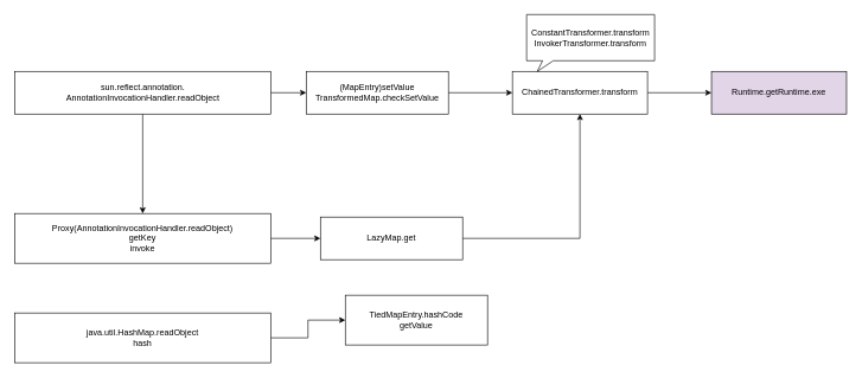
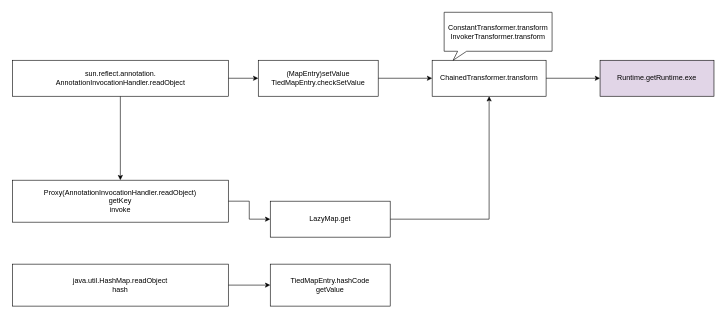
  <mxCell id="0" />
  <mxCell id="1" parent="0" />
  <mxCell id="2" value="Runtime.getRuntime.exe" style="rounded=0;whiteSpace=wrap;html=1;fillColor=#e1d5e7;" vertex="1" parent="1"><mxGeometry x="1000" y="100" width="190" height="60" as="geometry" /></mxCell>
  <mxCell id="3" style="edgeStyle=orthogonalEdgeStyle;rounded=0;orthogonalLoop=1;jettySize=auto;html=1;exitX=1;exitY=0.5;exitDx=0;exitDy=0;entryX=0;entryY=0.5;entryDx=0;entryDy=0;" edge="1" parent="1" source="4" target="2"><mxGeometry relative="1" as="geometry" /></mxCell>
  <mxCell id="4" value="ChainedTransformer.transform" style="rounded=0;whiteSpace=wrap;html=1;" vertex="1" parent="1"><mxGeometry x="720" y="100" width="190" height="60" as="geometry" /></mxCell>
  <mxCell id="5" style="edgeStyle=orthogonalEdgeStyle;rounded=0;orthogonalLoop=1;jettySize=auto;html=1;exitX=1;exitY=0.5;exitDx=0;exitDy=0;entryX=0;entryY=0.5;entryDx=0;entryDy=0;" edge="1" parent="1" source="6" target="4"><mxGeometry relative="1" as="geometry" /></mxCell>
- <mxCell id="6" value="(MapEntry&lt;span style=&quot;background-color: initial;&quot;&gt;)setValue&lt;/span&gt;&lt;br&gt;TransformedMap.checkSetValue" style="rounded=0;whiteSpace=wrap;html=1;" vertex="1" parent="1"><mxGeometry x="430" y="100" width="200" height="60" as="geometry" /></mxCell>
+ <mxCell id="6" value="(MapEntry&lt;span style=&quot;background-color: initial;&quot;&gt;)setValue&lt;/span&gt;&lt;br&gt;TiedMapEntry.checkSetValue" style="rounded=0;whiteSpace=wrap;html=1;" vertex="1" parent="1"><mxGeometry x="430" y="100" width="200" height="60" as="geometry" /></mxCell>
  <mxCell id="7" style="edgeStyle=orthogonalEdgeStyle;rounded=0;orthogonalLoop=1;jettySize=auto;html=1;exitX=1;exitY=0.5;exitDx=0;exitDy=0;entryX=0;entryY=0.5;entryDx=0;entryDy=0;" edge="1" parent="1" source="9" target="6"><mxGeometry relative="1" as="geometry" /></mxCell>
  <mxCell id="8" style="edgeStyle=orthogonalEdgeStyle;rounded=0;orthogonalLoop=1;jettySize=auto;html=1;exitX=0.5;exitY=1;exitDx=0;exitDy=0;entryX=0.5;entryY=0;entryDx=0;entryDy=0;" edge="1" parent="1" source="9" target="14"><mxGeometry relative="1" as="geometry" /></mxCell>
  <mxCell id="9" value="sun.reflect.annotation.&lt;br&gt;AnnotationInvocationHandler.readObject" style="rounded=0;html=1;" vertex="1" parent="1"><mxGeometry x="20" y="100" width="360" height="60" as="geometry" /></mxCell>
  <mxCell id="10" value="ConstantTransformer.transform&lt;br&gt;InvokerTransformer.transform" style="whiteSpace=wrap;html=1;shape=mxgraph.basic.rectCallout;dx=30;dy=15;boundedLbl=1;" vertex="1" parent="1"><mxGeometry x="740" y="20" width="180" height="80" as="geometry" /></mxCell>
  <mxCell id="11" style="edgeStyle=orthogonalEdgeStyle;rounded=0;orthogonalLoop=1;jettySize=auto;html=1;entryX=0.5;entryY=1;entryDx=0;entryDy=0;" edge="1" parent="1" source="12" target="4"><mxGeometry relative="1" as="geometry" /></mxCell>
- <mxCell id="12" value="LazyMap.get" style="rounded=0;whiteSpace=wrap;html=1;" vertex="1" parent="1"><mxGeometry x="450" y="305" width="200" height="60" as="geometry" /></mxCell>
+ <mxCell id="12" value="LazyMap.get" style="rounded=0;whiteSpace=wrap;html=1;" vertex="1" parent="1"><mxGeometry x="450" y="335" width="200" height="60" as="geometry" /></mxCell>
  <mxCell id="13" value="" style="edgeStyle=orthogonalEdgeStyle;rounded=0;orthogonalLoop=1;jettySize=auto;html=1;" edge="1" parent="1" source="14" target="12"><mxGeometry relative="1" as="geometry" /></mxCell>
  <mxCell id="14" value="Proxy(AnnotationInvocationHandler.readObject)&lt;br&gt;getKey&lt;br&gt;invoke" style="rounded=0;whiteSpace=wrap;html=1;" vertex="1" parent="1"><mxGeometry x="20" y="300" width="360" height="70" as="geometry" /></mxCell>
- <mxCell id="15" value="TiedMapEntry.hashCode&lt;br&gt;getValue" style="rounded=0;whiteSpace=wrap;html=1;" vertex="1" parent="1"><mxGeometry x="485" y="415" width="200" height="70" as="geometry" /></mxCell>
+ <mxCell id="15" value="TiedMapEntry.hashCode&lt;br&gt;getValue" style="rounded=0;whiteSpace=wrap;html=1;" vertex="1" parent="1"><mxGeometry x="450" y="440" width="200" height="70" as="geometry" /></mxCell>
  <mxCell id="16" value="" style="edgeStyle=orthogonalEdgeStyle;rounded=0;orthogonalLoop=1;jettySize=auto;html=1;" edge="1" parent="1" source="17" target="15"><mxGeometry relative="1" as="geometry" /></mxCell>
  <mxCell id="17" value="java.util.HashMap.readObject&lt;br&gt;hash" style="rounded=0;whiteSpace=wrap;html=1;" vertex="1" parent="1"><mxGeometry x="20" y="440" width="360" height="70" as="geometry" /></mxCell>
